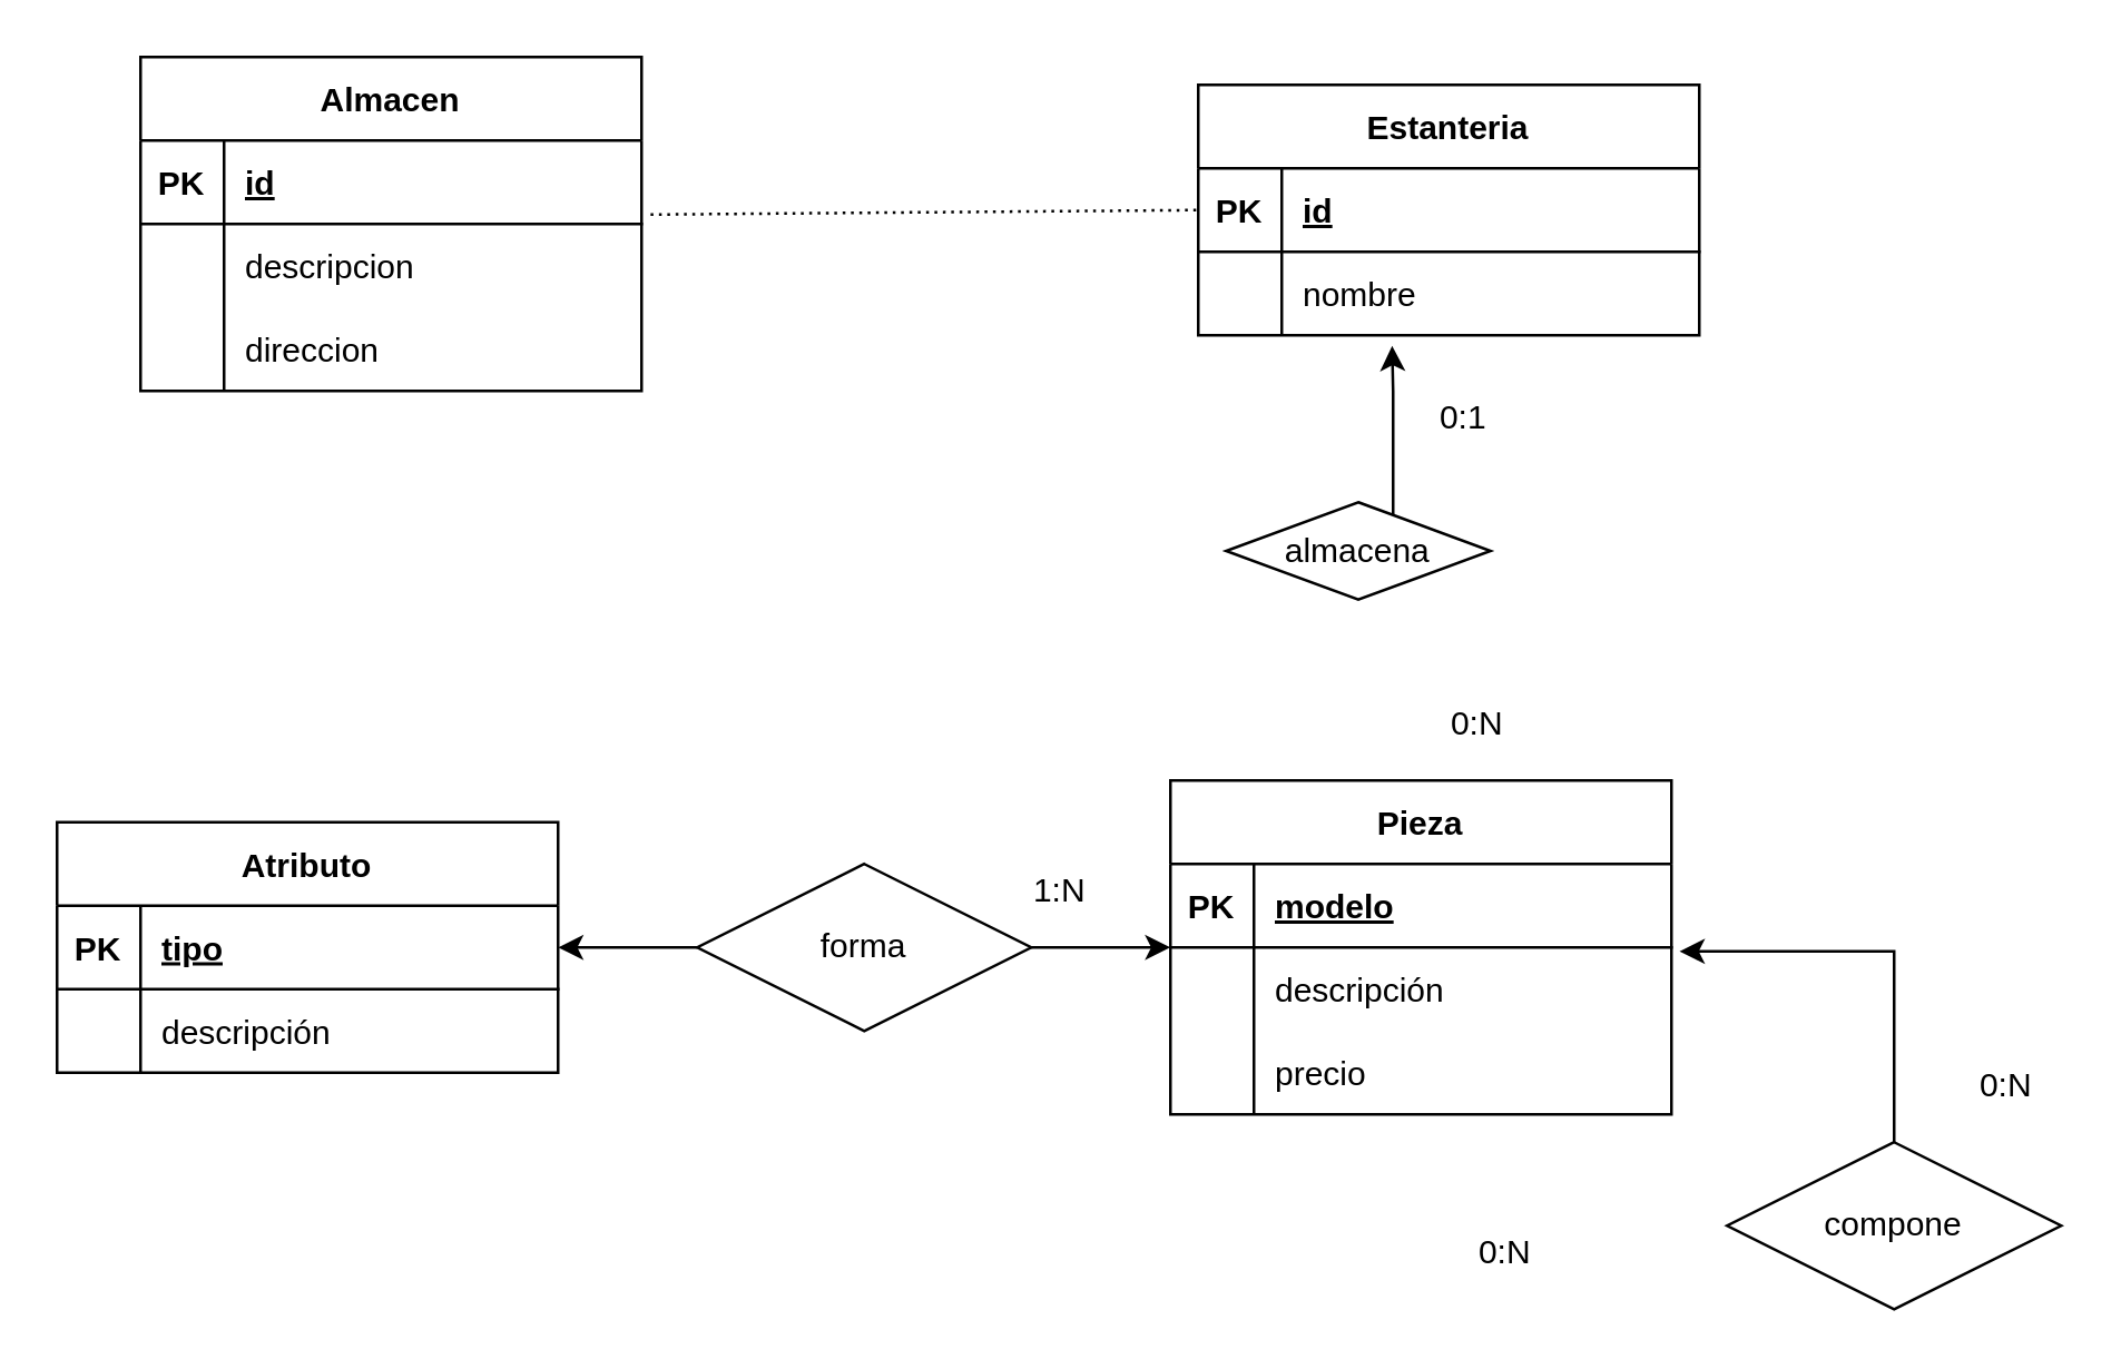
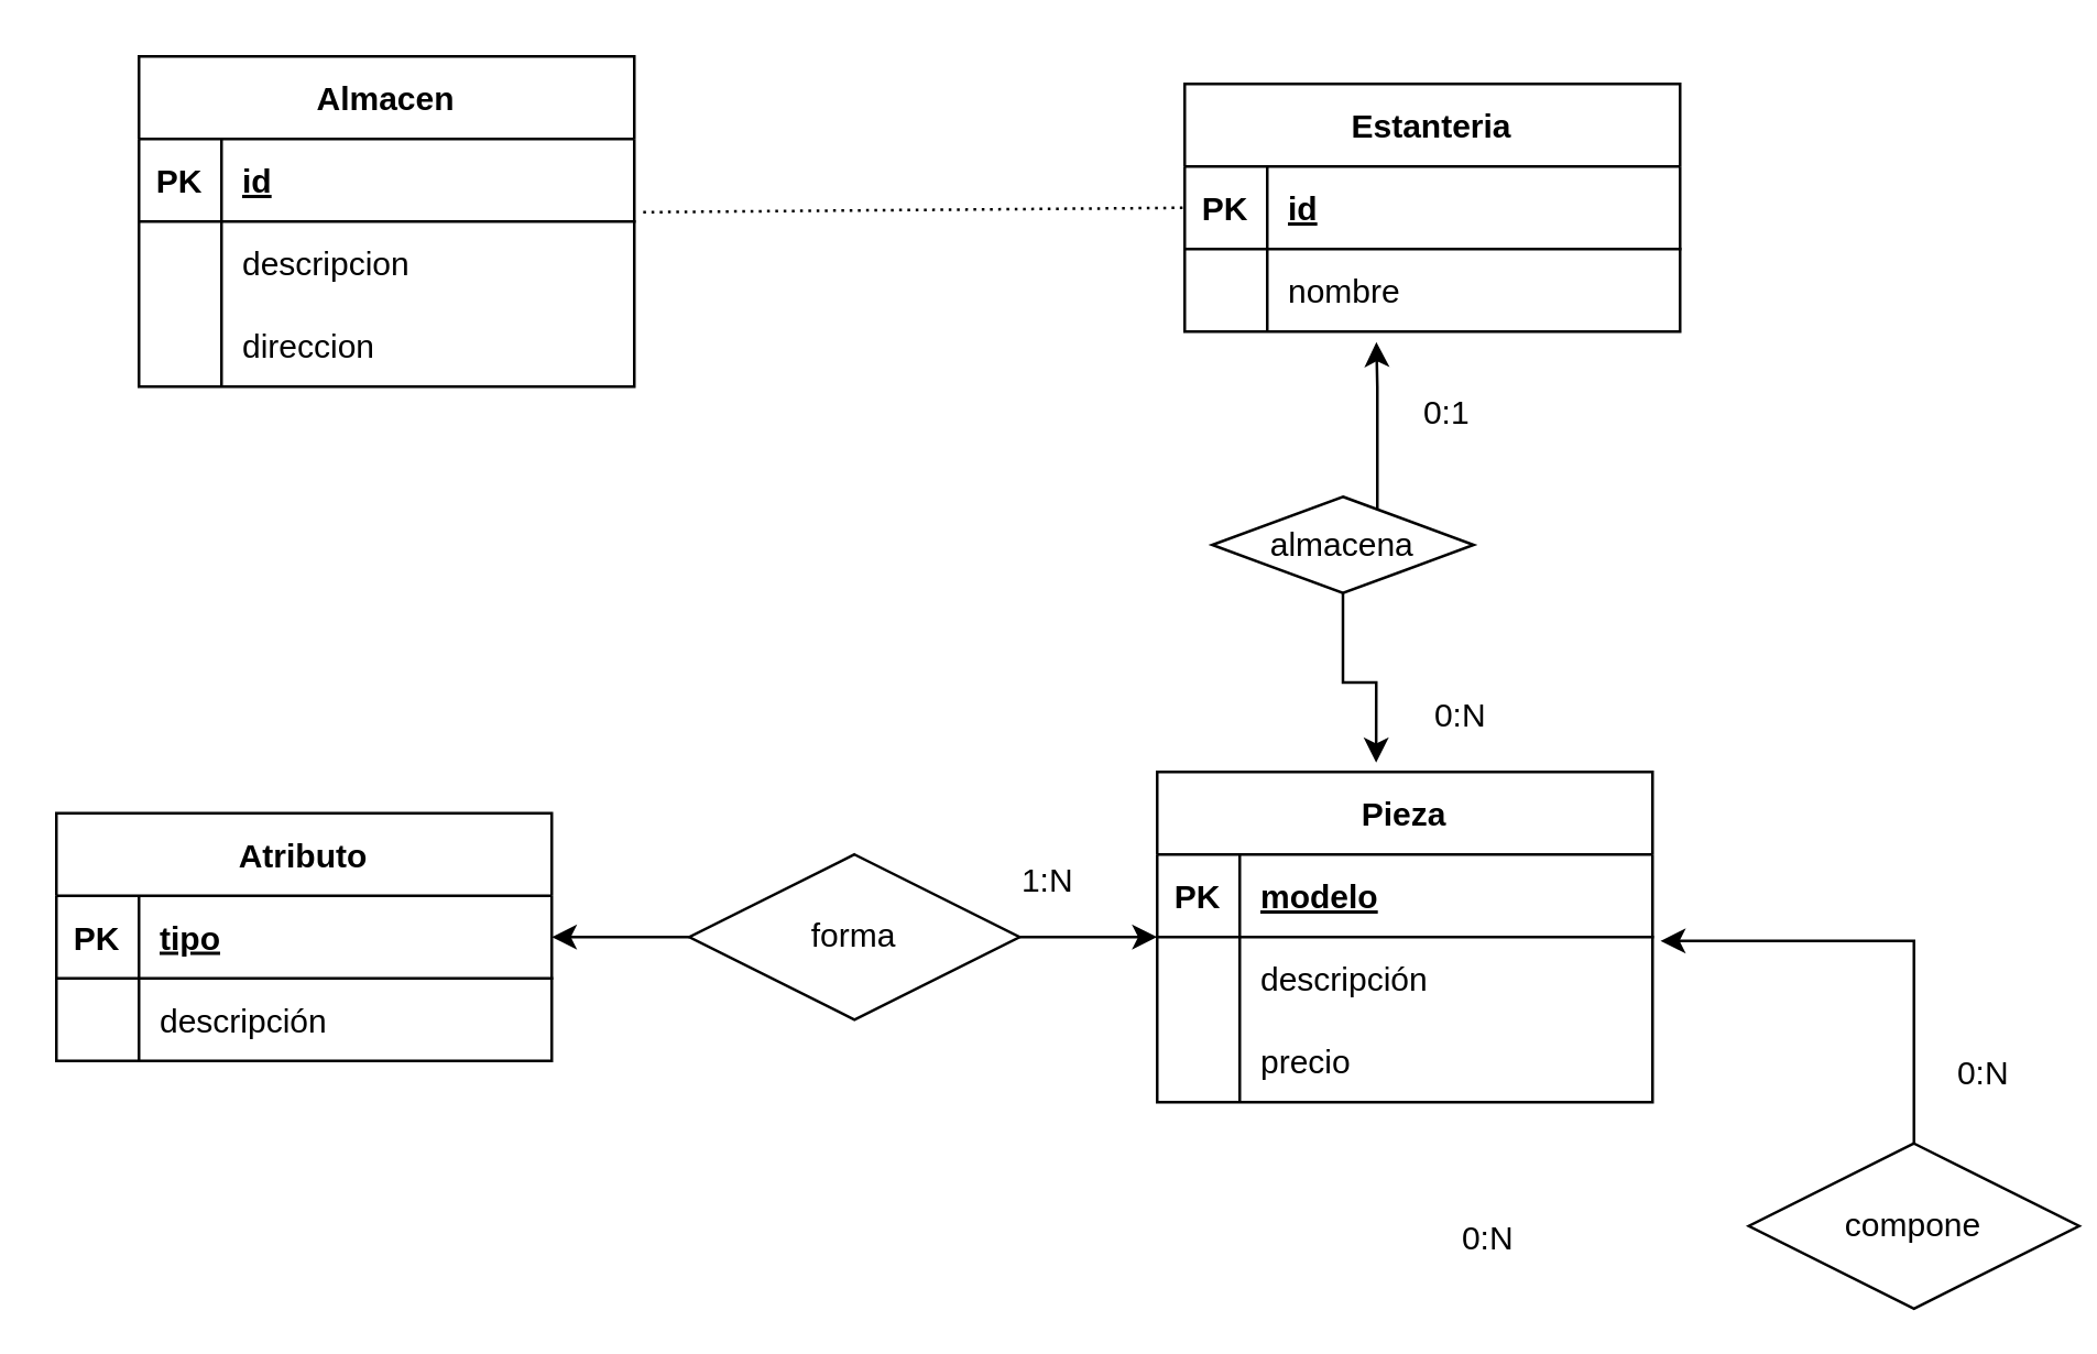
  <mxCell id="0" />
  <mxCell id="1" parent="0" />
  <mxCell id="2" value="Almacen" style="shape=table;startSize=30;container=1;collapsible=1;childLayout=tableLayout;fixedRows=1;rowLines=0;fontStyle=1;align=center;resizeLast=1;" parent="1" vertex="1"><mxGeometry x="50" y="20" width="180" height="120" as="geometry" /></mxCell>
  <mxCell id="3" value="" style="shape=tableRow;horizontal=0;startSize=0;swimlaneHead=0;swimlaneBody=0;fillColor=none;collapsible=0;dropTarget=0;points=[[0,0.5],[1,0.5]];portConstraint=eastwest;top=0;left=0;right=0;bottom=1;" parent="2" vertex="1"><mxGeometry y="30" width="180" height="30" as="geometry" /></mxCell>
  <mxCell id="4" value="PK" style="shape=partialRectangle;connectable=0;fillColor=none;top=0;left=0;bottom=0;right=0;fontStyle=1;overflow=hidden;" parent="3" vertex="1"><mxGeometry width="30" height="30" as="geometry"><mxRectangle width="30" height="30" as="alternateBounds" /></mxGeometry></mxCell>
  <mxCell id="5" value="id" style="shape=partialRectangle;connectable=0;fillColor=none;top=0;left=0;bottom=0;right=0;align=left;spacingLeft=6;fontStyle=5;overflow=hidden;" parent="3" vertex="1"><mxGeometry x="30" width="150" height="30" as="geometry"><mxRectangle width="150" height="30" as="alternateBounds" /></mxGeometry></mxCell>
  <mxCell id="6" value="" style="shape=tableRow;horizontal=0;startSize=0;swimlaneHead=0;swimlaneBody=0;fillColor=none;collapsible=0;dropTarget=0;points=[[0,0.5],[1,0.5]];portConstraint=eastwest;top=0;left=0;right=0;bottom=0;" parent="2" vertex="1"><mxGeometry y="60" width="180" height="30" as="geometry" /></mxCell>
  <mxCell id="7" value="" style="shape=partialRectangle;connectable=0;fillColor=none;top=0;left=0;bottom=0;right=0;editable=1;overflow=hidden;" parent="6" vertex="1"><mxGeometry width="30" height="30" as="geometry"><mxRectangle width="30" height="30" as="alternateBounds" /></mxGeometry></mxCell>
  <mxCell id="8" value="descripcion" style="shape=partialRectangle;connectable=0;fillColor=none;top=0;left=0;bottom=0;right=0;align=left;spacingLeft=6;overflow=hidden;" parent="6" vertex="1"><mxGeometry x="30" width="150" height="30" as="geometry"><mxRectangle width="150" height="30" as="alternateBounds" /></mxGeometry></mxCell>
  <mxCell id="9" value="" style="shape=tableRow;horizontal=0;startSize=0;swimlaneHead=0;swimlaneBody=0;fillColor=none;collapsible=0;dropTarget=0;points=[[0,0.5],[1,0.5]];portConstraint=eastwest;top=0;left=0;right=0;bottom=0;" parent="2" vertex="1"><mxGeometry y="90" width="180" height="30" as="geometry" /></mxCell>
  <mxCell id="10" value="" style="shape=partialRectangle;connectable=0;fillColor=none;top=0;left=0;bottom=0;right=0;editable=1;overflow=hidden;" parent="9" vertex="1"><mxGeometry width="30" height="30" as="geometry"><mxRectangle width="30" height="30" as="alternateBounds" /></mxGeometry></mxCell>
  <mxCell id="11" value="direccion" style="shape=partialRectangle;connectable=0;fillColor=none;top=0;left=0;bottom=0;right=0;align=left;spacingLeft=6;overflow=hidden;" parent="9" vertex="1"><mxGeometry x="30" width="150" height="30" as="geometry"><mxRectangle width="150" height="30" as="alternateBounds" /></mxGeometry></mxCell>
  <mxCell id="12" value="Pieza" style="shape=table;startSize=30;container=1;collapsible=1;childLayout=tableLayout;fixedRows=1;rowLines=0;fontStyle=1;align=center;resizeLast=1;" parent="1" vertex="1"><mxGeometry x="420" y="280" width="180" height="120" as="geometry" /></mxCell>
  <mxCell id="13" value="" style="shape=tableRow;horizontal=0;startSize=0;swimlaneHead=0;swimlaneBody=0;fillColor=none;collapsible=0;dropTarget=0;points=[[0,0.5],[1,0.5]];portConstraint=eastwest;top=0;left=0;right=0;bottom=1;" parent="12" vertex="1"><mxGeometry y="30" width="180" height="30" as="geometry" /></mxCell>
  <mxCell id="14" value="PK" style="shape=partialRectangle;connectable=0;fillColor=none;top=0;left=0;bottom=0;right=0;fontStyle=1;overflow=hidden;" parent="13" vertex="1"><mxGeometry width="30" height="30" as="geometry"><mxRectangle width="30" height="30" as="alternateBounds" /></mxGeometry></mxCell>
  <mxCell id="15" value="modelo" style="shape=partialRectangle;connectable=0;fillColor=none;top=0;left=0;bottom=0;right=0;align=left;spacingLeft=6;fontStyle=5;overflow=hidden;" parent="13" vertex="1"><mxGeometry x="30" width="150" height="30" as="geometry"><mxRectangle width="150" height="30" as="alternateBounds" /></mxGeometry></mxCell>
  <mxCell id="16" value="" style="shape=tableRow;horizontal=0;startSize=0;swimlaneHead=0;swimlaneBody=0;fillColor=none;collapsible=0;dropTarget=0;points=[[0,0.5],[1,0.5]];portConstraint=eastwest;top=0;left=0;right=0;bottom=0;" parent="12" vertex="1"><mxGeometry y="60" width="180" height="30" as="geometry" /></mxCell>
  <mxCell id="17" value="" style="shape=partialRectangle;connectable=0;fillColor=none;top=0;left=0;bottom=0;right=0;editable=1;overflow=hidden;" parent="16" vertex="1"><mxGeometry width="30" height="30" as="geometry"><mxRectangle width="30" height="30" as="alternateBounds" /></mxGeometry></mxCell>
  <mxCell id="18" value="descripción" style="shape=partialRectangle;connectable=0;fillColor=none;top=0;left=0;bottom=0;right=0;align=left;spacingLeft=6;overflow=hidden;" parent="16" vertex="1"><mxGeometry x="30" width="150" height="30" as="geometry"><mxRectangle width="150" height="30" as="alternateBounds" /></mxGeometry></mxCell>
  <mxCell id="19" value="" style="shape=tableRow;horizontal=0;startSize=0;swimlaneHead=0;swimlaneBody=0;fillColor=none;collapsible=0;dropTarget=0;points=[[0,0.5],[1,0.5]];portConstraint=eastwest;top=0;left=0;right=0;bottom=0;" parent="12" vertex="1"><mxGeometry y="90" width="180" height="30" as="geometry" /></mxCell>
  <mxCell id="20" value="" style="shape=partialRectangle;connectable=0;fillColor=none;top=0;left=0;bottom=0;right=0;editable=1;overflow=hidden;" parent="19" vertex="1"><mxGeometry width="30" height="30" as="geometry"><mxRectangle width="30" height="30" as="alternateBounds" /></mxGeometry></mxCell>
  <mxCell id="21" value="precio" style="shape=partialRectangle;connectable=0;fillColor=none;top=0;left=0;bottom=0;right=0;align=left;spacingLeft=6;overflow=hidden;" parent="19" vertex="1"><mxGeometry x="30" width="150" height="30" as="geometry"><mxRectangle width="150" height="30" as="alternateBounds" /></mxGeometry></mxCell>
  <mxCell id="22" value="Atributo" style="shape=table;startSize=30;container=1;collapsible=1;childLayout=tableLayout;fixedRows=1;rowLines=0;fontStyle=1;align=center;resizeLast=1;" parent="1" vertex="1"><mxGeometry x="20" y="295" width="180" height="90" as="geometry" /></mxCell>
  <mxCell id="23" value="" style="shape=tableRow;horizontal=0;startSize=0;swimlaneHead=0;swimlaneBody=0;fillColor=none;collapsible=0;dropTarget=0;points=[[0,0.5],[1,0.5]];portConstraint=eastwest;top=0;left=0;right=0;bottom=1;" parent="22" vertex="1"><mxGeometry y="30" width="180" height="30" as="geometry" /></mxCell>
  <mxCell id="24" value="PK" style="shape=partialRectangle;connectable=0;fillColor=none;top=0;left=0;bottom=0;right=0;fontStyle=1;overflow=hidden;" parent="23" vertex="1"><mxGeometry width="30" height="30" as="geometry"><mxRectangle width="30" height="30" as="alternateBounds" /></mxGeometry></mxCell>
  <mxCell id="25" value="tipo" style="shape=partialRectangle;connectable=0;fillColor=none;top=0;left=0;bottom=0;right=0;align=left;spacingLeft=6;fontStyle=5;overflow=hidden;" parent="23" vertex="1"><mxGeometry x="30" width="150" height="30" as="geometry"><mxRectangle width="150" height="30" as="alternateBounds" /></mxGeometry></mxCell>
  <mxCell id="26" value="" style="shape=tableRow;horizontal=0;startSize=0;swimlaneHead=0;swimlaneBody=0;fillColor=none;collapsible=0;dropTarget=0;points=[[0,0.5],[1,0.5]];portConstraint=eastwest;top=0;left=0;right=0;bottom=0;" parent="22" vertex="1"><mxGeometry y="60" width="180" height="30" as="geometry" /></mxCell>
  <mxCell id="27" value="" style="shape=partialRectangle;connectable=0;fillColor=none;top=0;left=0;bottom=0;right=0;editable=1;overflow=hidden;" parent="26" vertex="1"><mxGeometry width="30" height="30" as="geometry"><mxRectangle width="30" height="30" as="alternateBounds" /></mxGeometry></mxCell>
  <mxCell id="28" value="descripción" style="shape=partialRectangle;connectable=0;fillColor=none;top=0;left=0;bottom=0;right=0;align=left;spacingLeft=6;overflow=hidden;" parent="26" vertex="1"><mxGeometry x="30" width="150" height="30" as="geometry"><mxRectangle width="150" height="30" as="alternateBounds" /></mxGeometry></mxCell>
  <mxCell id="29" style="edgeStyle=orthogonalEdgeStyle;rounded=0;orthogonalLoop=1;jettySize=auto;html=1;entryX=1.016;entryY=0.047;entryDx=0;entryDy=0;entryPerimeter=0;" parent="1" source="30" target="16" edge="1"><mxGeometry relative="1" as="geometry" /></mxCell>
- <mxCell id="30" value="compone" style="shape=rhombus;perimeter=rhombusPerimeter;whiteSpace=wrap;html=1;align=center;" parent="1" vertex="1"><mxGeometry x="620" y="410" width="120" height="60" as="geometry" /></mxCell>
+ <mxCell id="30" value="compone" style="shape=rhombus;perimeter=rhombusPerimeter;whiteSpace=wrap;html=1;align=center;" parent="1" vertex="1"><mxGeometry x="635" y="415" width="120" height="60" as="geometry" /></mxCell>
  <mxCell id="31" style="edgeStyle=orthogonalEdgeStyle;rounded=0;orthogonalLoop=1;jettySize=auto;html=1;entryX=1;entryY=0.5;entryDx=0;entryDy=0;" parent="1" source="33" target="23" edge="1"><mxGeometry relative="1" as="geometry" /></mxCell>
  <mxCell id="32" style="edgeStyle=orthogonalEdgeStyle;rounded=0;orthogonalLoop=1;jettySize=auto;html=1;entryX=0;entryY=0;entryDx=0;entryDy=0;entryPerimeter=0;" parent="1" source="33" target="16" edge="1"><mxGeometry relative="1" as="geometry"><Array as="points"><mxPoint x="410" y="340" /><mxPoint x="410" y="340" /></Array></mxGeometry></mxCell>
  <mxCell id="33" value="forma" style="shape=rhombus;perimeter=rhombusPerimeter;whiteSpace=wrap;html=1;align=center;" parent="1" vertex="1"><mxGeometry x="250" y="310" width="120" height="60" as="geometry" /></mxCell>
  <mxCell id="34" value="Estanteria" style="shape=table;startSize=30;container=1;collapsible=1;childLayout=tableLayout;fixedRows=1;rowLines=0;fontStyle=1;align=center;resizeLast=1;" parent="1" vertex="1"><mxGeometry x="430" y="30" width="180" height="90" as="geometry" /></mxCell>
  <mxCell id="35" value="" style="shape=tableRow;horizontal=0;startSize=0;swimlaneHead=0;swimlaneBody=0;fillColor=none;collapsible=0;dropTarget=0;points=[[0,0.5],[1,0.5]];portConstraint=eastwest;top=0;left=0;right=0;bottom=1;" parent="34" vertex="1"><mxGeometry y="30" width="180" height="30" as="geometry" /></mxCell>
  <mxCell id="36" value="PK" style="shape=partialRectangle;connectable=0;fillColor=none;top=0;left=0;bottom=0;right=0;fontStyle=1;overflow=hidden;" parent="35" vertex="1"><mxGeometry width="30" height="30" as="geometry"><mxRectangle width="30" height="30" as="alternateBounds" /></mxGeometry></mxCell>
  <mxCell id="37" value="id" style="shape=partialRectangle;connectable=0;fillColor=none;top=0;left=0;bottom=0;right=0;align=left;spacingLeft=6;fontStyle=5;overflow=hidden;" parent="35" vertex="1"><mxGeometry x="30" width="150" height="30" as="geometry"><mxRectangle width="150" height="30" as="alternateBounds" /></mxGeometry></mxCell>
  <mxCell id="38" value="" style="shape=tableRow;horizontal=0;startSize=0;swimlaneHead=0;swimlaneBody=0;fillColor=none;collapsible=0;dropTarget=0;points=[[0,0.5],[1,0.5]];portConstraint=eastwest;top=0;left=0;right=0;bottom=0;" parent="34" vertex="1"><mxGeometry y="60" width="180" height="30" as="geometry" /></mxCell>
  <mxCell id="39" value="   " style="shape=partialRectangle;connectable=0;fillColor=none;top=0;left=0;bottom=0;right=0;editable=1;overflow=hidden;" parent="38" vertex="1"><mxGeometry width="30" height="30" as="geometry"><mxRectangle width="30" height="30" as="alternateBounds" /></mxGeometry></mxCell>
  <mxCell id="40" value="nombre" style="shape=partialRectangle;connectable=0;fillColor=none;top=0;left=0;bottom=0;right=0;align=left;spacingLeft=6;overflow=hidden;" parent="38" vertex="1"><mxGeometry x="30" width="150" height="30" as="geometry"><mxRectangle width="150" height="30" as="alternateBounds" /></mxGeometry></mxCell>
  <mxCell id="41" style="edgeStyle=orthogonalEdgeStyle;rounded=0;orthogonalLoop=1;jettySize=auto;html=1;entryX=0.387;entryY=1.127;entryDx=0;entryDy=0;entryPerimeter=0;" parent="1" source="43" target="38" edge="1"><mxGeometry relative="1" as="geometry"><mxPoint x="500" y="150" as="targetPoint" /><Array as="points"><mxPoint x="500" y="140" /><mxPoint x="500" y="140" /></Array></mxGeometry></mxCell>
+ <mxCell id="42" style="edgeStyle=orthogonalEdgeStyle;rounded=0;orthogonalLoop=1;jettySize=auto;html=1;entryX=0.442;entryY=-0.028;entryDx=0;entryDy=0;entryPerimeter=0;" parent="1" source="43" target="12" edge="1"><mxGeometry relative="1" as="geometry" /></mxCell>
  <mxCell id="43" value="almacena" style="shape=rhombus;perimeter=rhombusPerimeter;whiteSpace=wrap;html=1;align=center;" parent="1" vertex="1"><mxGeometry x="440" y="180" width="95" height="35" as="geometry" /></mxCell>
  <mxCell id="44" value="0:N" style="text;html=1;align=center;verticalAlign=middle;resizable=0;points=[];autosize=1;strokeColor=none;fillColor=none;" parent="1" vertex="1"><mxGeometry x="700" y="375" width="40" height="30" as="geometry" /></mxCell>
  <mxCell id="45" value="0:N" style="text;html=1;align=center;verticalAlign=middle;resizable=0;points=[];autosize=1;strokeColor=none;fillColor=none;" parent="1" vertex="1"><mxGeometry x="520" y="435" width="40" height="30" as="geometry" /></mxCell>
  <mxCell id="46" value="0:1" style="text;html=1;align=center;verticalAlign=middle;resizable=0;points=[];autosize=1;strokeColor=none;fillColor=none;" parent="1" vertex="1"><mxGeometry x="505" y="135" width="40" height="30" as="geometry" /></mxCell>
  <mxCell id="47" value="0:N" style="text;html=1;align=center;verticalAlign=middle;resizable=0;points=[];autosize=1;strokeColor=none;fillColor=none;" parent="1" vertex="1"><mxGeometry x="510" y="245" width="40" height="30" as="geometry" /></mxCell>
  <mxCell id="48" value="1:N" style="text;html=1;align=center;verticalAlign=middle;resizable=0;points=[];autosize=1;strokeColor=none;fillColor=none;" parent="1" vertex="1"><mxGeometry x="360" y="305" width="40" height="30" as="geometry" /></mxCell>
  <mxCell id="49" value="" style="endArrow=none;html=1;rounded=0;dashed=1;dashPattern=1 2;exitX=1.018;exitY=-0.113;exitDx=0;exitDy=0;exitPerimeter=0;entryX=0;entryY=0.5;entryDx=0;entryDy=0;" edge="1" parent="1" source="6" target="35"><mxGeometry relative="1" as="geometry"><mxPoint x="330" y="240" as="sourcePoint" /><mxPoint x="490" y="240" as="targetPoint" /></mxGeometry></mxCell>
  <mxCell id="50" value="" style="resizable=0;html=1;align=right;verticalAlign=bottom;" connectable="0" vertex="1" parent="49"><mxGeometry x="1" relative="1" as="geometry" /></mxCell>
